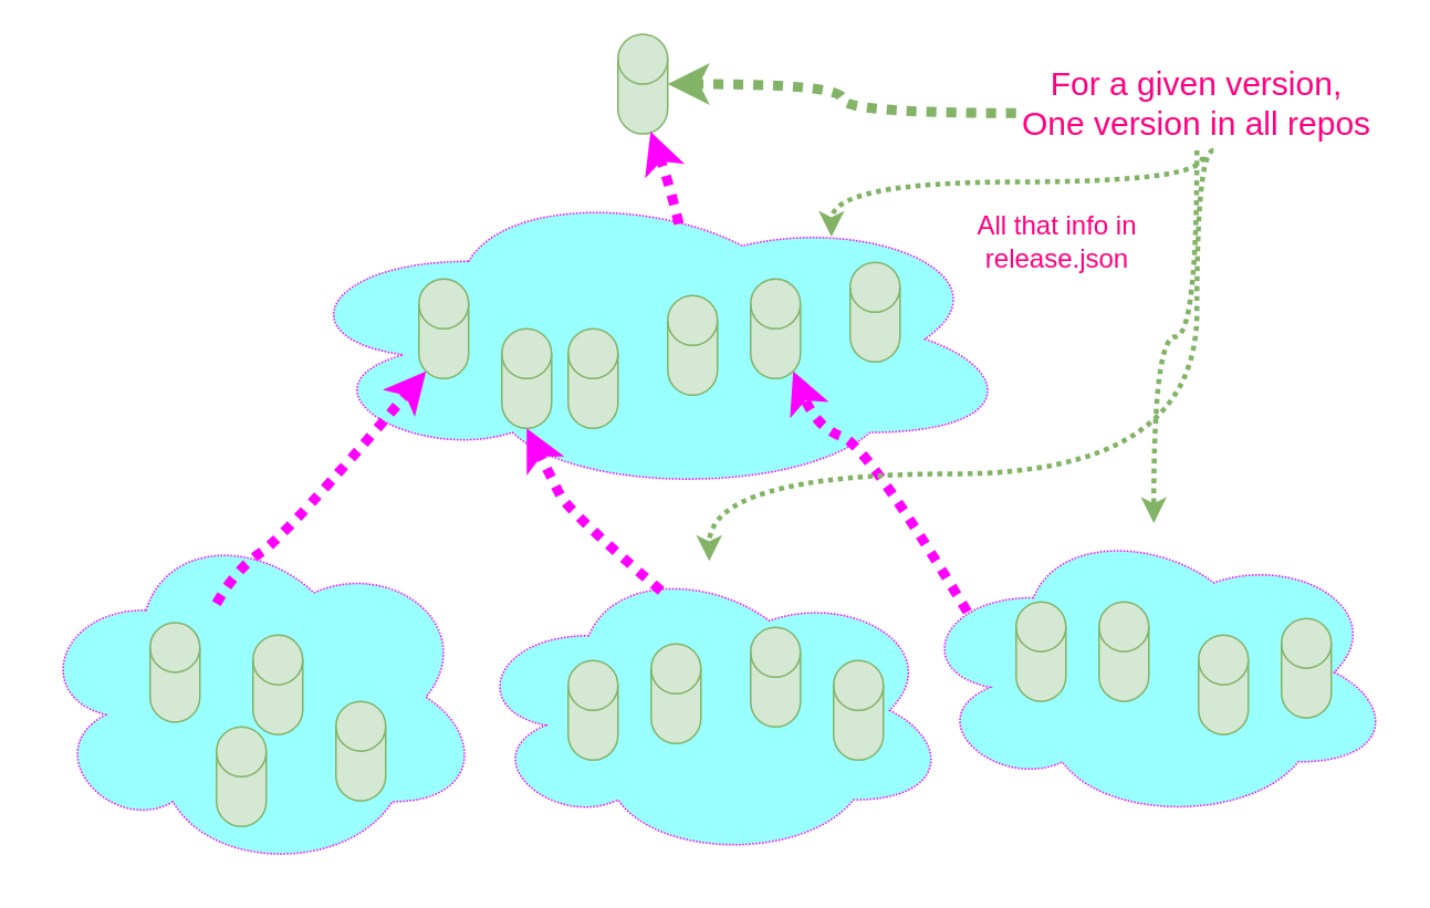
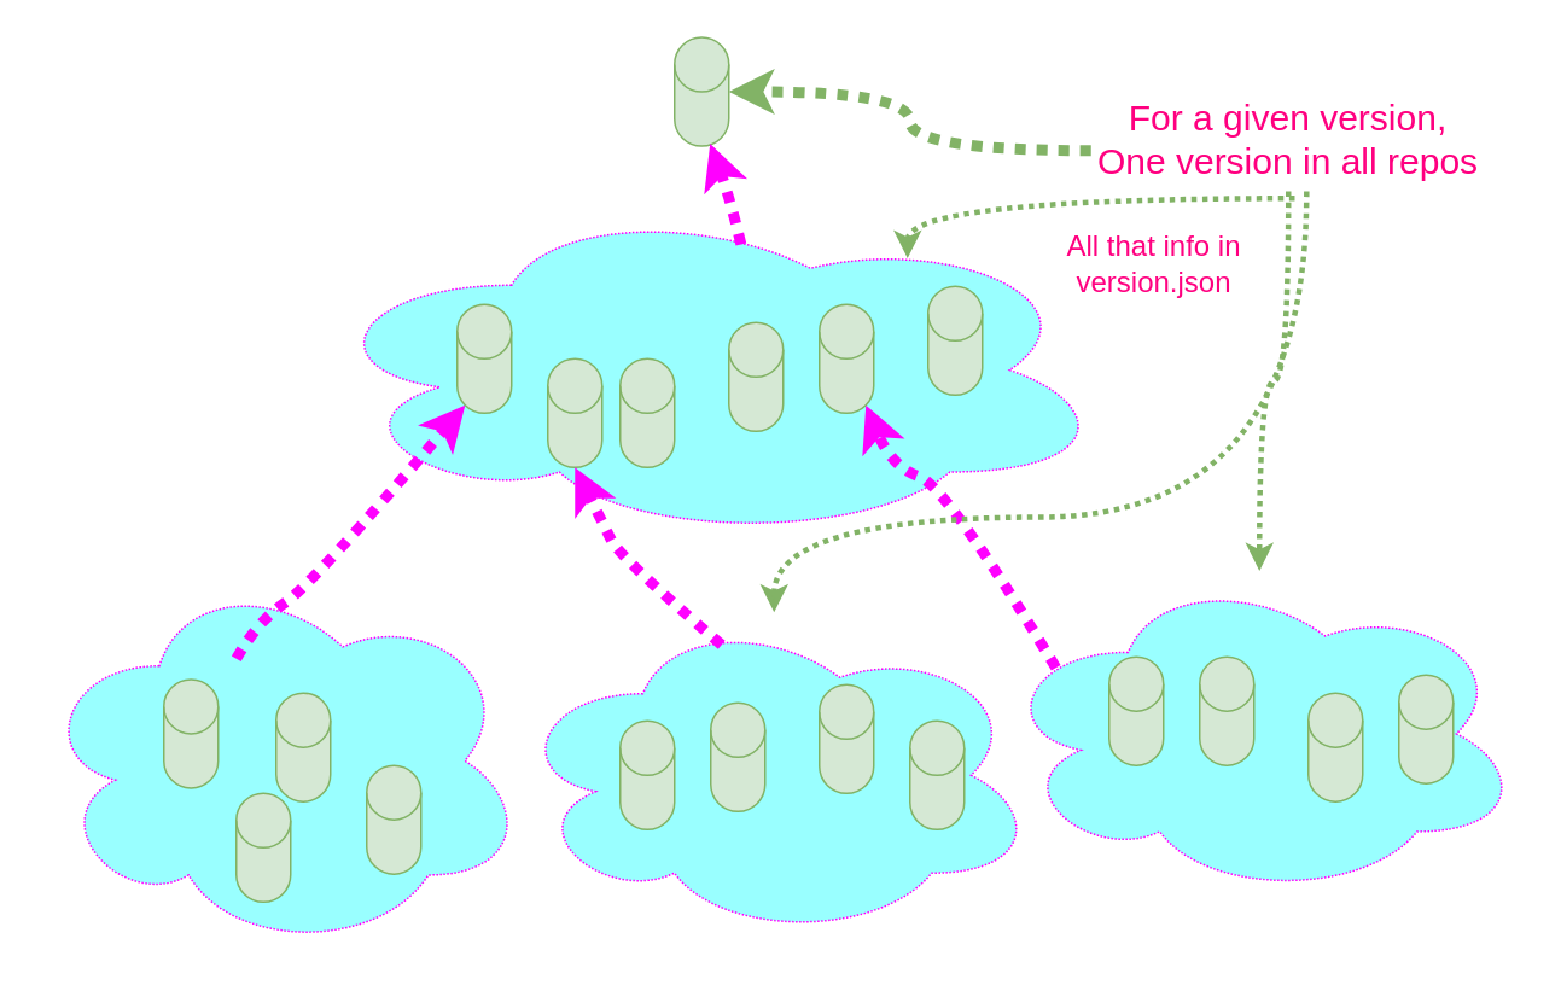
  <mxCell id="0" />
  <mxCell id="1" parent="0" />
- <mxCell id="2" value="&lt;font style=&quot;font-size: 16px&quot;&gt;All that info in release.json&lt;/font&gt;" style="text;html=1;strokeColor=none;fillColor=none;align=center;verticalAlign=middle;whiteSpace=wrap;rounded=0;dashed=1;dashPattern=1 1;fontSize=11;fontColor=#FF0080;" vertex="1" parent="1"><mxGeometry x="584" y="122.5" width="106" height="45" as="geometry" /></mxCell>
+ <mxCell id="2" value="&lt;font style=&quot;font-size: 16px&quot;&gt;All that info in version.json&lt;/font&gt;" style="text;html=1;strokeColor=none;fillColor=none;align=center;verticalAlign=middle;whiteSpace=wrap;rounded=0;dashed=1;dashPattern=1 1;fontSize=11;fontColor=#FF0080;" vertex="1" parent="1"><mxGeometry x="584" y="122.5" width="106" height="45" as="geometry" /></mxCell>
  <mxCell id="3" value="" style="ellipse;shape=cloud;whiteSpace=wrap;html=1;dashed=1;dashPattern=1 1;strokeColor=#FF00FF;fontSize=11;fontColor=#FF0080;fillColor=#99FFFF;" vertex="1" parent="1"><mxGeometry x="172" y="110" width="440" height="187.5" as="geometry" /></mxCell>
  <mxCell id="4" value="" style="ellipse;shape=cloud;whiteSpace=wrap;html=1;dashed=1;dashPattern=1 1;strokeColor=#FF00FF;fontSize=11;fontColor=#FF0080;fillColor=#99FFFF;" vertex="1" parent="1"><mxGeometry x="20" y="314.61" width="270" height="210" as="geometry" /></mxCell>
  <mxCell id="5" value="" style="ellipse;shape=cloud;whiteSpace=wrap;html=1;dashed=1;dashPattern=1 1;strokeColor=#FF00FF;fontSize=11;fontColor=#FF0080;fillColor=#99FFFF;" vertex="1" parent="1"><mxGeometry x="282" y="337.5" width="290" height="180" as="geometry" /></mxCell>
  <mxCell id="6" value="" style="ellipse;shape=cloud;whiteSpace=wrap;html=1;dashed=1;dashPattern=1 1;strokeColor=#FF00FF;fontSize=11;fontColor=#FF0080;fillColor=#99FFFF;" vertex="1" parent="1"><mxGeometry x="550" y="314.61" width="290" height="180" as="geometry" /></mxCell>
  <mxCell id="7" value="" style="shape=cylinder3;whiteSpace=wrap;html=1;boundedLbl=1;backgroundOutline=1;size=15;fillColor=#d5e8d4;strokeColor=#82b366;" vertex="1" parent="1"><mxGeometry x="372" y="20" width="30" height="60" as="geometry" /></mxCell>
  <mxCell id="8" value="" style="shape=cylinder3;whiteSpace=wrap;html=1;boundedLbl=1;backgroundOutline=1;size=15;fillColor=#d5e8d4;strokeColor=#82b366;" vertex="1" parent="1"><mxGeometry x="662" y="362.11" width="30" height="60" as="geometry" /></mxCell>
  <mxCell id="9" value="" style="shape=cylinder3;whiteSpace=wrap;html=1;boundedLbl=1;backgroundOutline=1;size=15;fillColor=#d5e8d4;strokeColor=#82b366;" vertex="1" parent="1"><mxGeometry x="402" y="177.5" width="30" height="60" as="geometry" /></mxCell>
  <mxCell id="10" value="" style="shape=cylinder3;whiteSpace=wrap;html=1;boundedLbl=1;backgroundOutline=1;size=15;fillColor=#d5e8d4;strokeColor=#82b366;" vertex="1" parent="1"><mxGeometry x="512" y="157.5" width="30" height="60" as="geometry" /></mxCell>
  <mxCell id="11" value="" style="shape=cylinder3;whiteSpace=wrap;html=1;boundedLbl=1;backgroundOutline=1;size=15;fillColor=#d5e8d4;strokeColor=#82b366;" vertex="1" parent="1"><mxGeometry x="342" y="197.5" width="30" height="60" as="geometry" /></mxCell>
  <mxCell id="12" value="" style="shape=cylinder3;whiteSpace=wrap;html=1;boundedLbl=1;backgroundOutline=1;size=15;fillColor=#d5e8d4;strokeColor=#82b366;" vertex="1" parent="1"><mxGeometry x="452" y="167.5" width="30" height="60" as="geometry" /></mxCell>
  <mxCell id="13" value="" style="shape=cylinder3;whiteSpace=wrap;html=1;boundedLbl=1;backgroundOutline=1;size=15;fillColor=#d5e8d4;strokeColor=#82b366;" vertex="1" parent="1"><mxGeometry x="252" y="167.5" width="30" height="60" as="geometry" /></mxCell>
  <mxCell id="14" value="" style="shape=cylinder3;whiteSpace=wrap;html=1;boundedLbl=1;backgroundOutline=1;size=15;fillColor=#d5e8d4;strokeColor=#82b366;" vertex="1" parent="1"><mxGeometry x="722" y="382.11" width="30" height="60" as="geometry" /></mxCell>
  <mxCell id="15" value="" style="shape=cylinder3;whiteSpace=wrap;html=1;boundedLbl=1;backgroundOutline=1;size=15;fillColor=#d5e8d4;strokeColor=#82b366;" vertex="1" parent="1"><mxGeometry x="772" y="372.11" width="30" height="60" as="geometry" /></mxCell>
  <mxCell id="16" value="" style="shape=cylinder3;whiteSpace=wrap;html=1;boundedLbl=1;backgroundOutline=1;size=15;fillColor=#d5e8d4;strokeColor=#82b366;" vertex="1" parent="1"><mxGeometry x="612" y="362.11" width="30" height="60" as="geometry" /></mxCell>
  <mxCell id="17" value="" style="shape=cylinder3;whiteSpace=wrap;html=1;boundedLbl=1;backgroundOutline=1;size=15;fillColor=#d5e8d4;strokeColor=#82b366;" vertex="1" parent="1"><mxGeometry x="342" y="397.5" width="30" height="60" as="geometry" /></mxCell>
  <mxCell id="18" value="" style="shape=cylinder3;whiteSpace=wrap;html=1;boundedLbl=1;backgroundOutline=1;size=15;fillColor=#d5e8d4;strokeColor=#82b366;" vertex="1" parent="1"><mxGeometry x="502" y="397.5" width="30" height="60" as="geometry" /></mxCell>
  <mxCell id="19" value="" style="shape=cylinder3;whiteSpace=wrap;html=1;boundedLbl=1;backgroundOutline=1;size=15;fillColor=#d5e8d4;strokeColor=#82b366;" vertex="1" parent="1"><mxGeometry x="452" y="377.5" width="30" height="60" as="geometry" /></mxCell>
  <mxCell id="20" value="" style="shape=cylinder3;whiteSpace=wrap;html=1;boundedLbl=1;backgroundOutline=1;size=15;fillColor=#d5e8d4;strokeColor=#82b366;" vertex="1" parent="1"><mxGeometry x="392" y="387.5" width="30" height="60" as="geometry" /></mxCell>
  <mxCell id="21" value="" style="shape=cylinder3;whiteSpace=wrap;html=1;boundedLbl=1;backgroundOutline=1;size=15;fillColor=#d5e8d4;strokeColor=#82b366;" vertex="1" parent="1"><mxGeometry x="202" y="422.11" width="30" height="60" as="geometry" /></mxCell>
  <mxCell id="22" value="" style="shape=cylinder3;whiteSpace=wrap;html=1;boundedLbl=1;backgroundOutline=1;size=15;fillColor=#d5e8d4;strokeColor=#82b366;" vertex="1" parent="1"><mxGeometry x="130" y="437.5" width="30" height="60" as="geometry" /></mxCell>
  <mxCell id="23" value="" style="shape=cylinder3;whiteSpace=wrap;html=1;boundedLbl=1;backgroundOutline=1;size=15;fillColor=#d5e8d4;strokeColor=#82b366;" vertex="1" parent="1"><mxGeometry x="302" y="197.5" width="30" height="60" as="geometry" /></mxCell>
  <mxCell id="24" value="" style="shape=cylinder3;whiteSpace=wrap;html=1;boundedLbl=1;backgroundOutline=1;size=15;fillColor=#d5e8d4;strokeColor=#82b366;" vertex="1" parent="1"><mxGeometry x="90" y="374.61" width="30" height="60" as="geometry" /></mxCell>
  <mxCell id="25" value="" style="shape=cylinder3;whiteSpace=wrap;html=1;boundedLbl=1;backgroundOutline=1;size=15;fillColor=#d5e8d4;strokeColor=#82b366;" vertex="1" parent="1"><mxGeometry x="152" y="382.11" width="30" height="60" as="geometry" /></mxCell>
  <mxCell id="26" value="" style="curved=1;endArrow=classic;html=1;strokeWidth=6;fontSize=11;fontColor=#FF0080;exitX=0.4;exitY=0.1;exitDx=0;exitDy=0;exitPerimeter=0;fillColor=#f8cecc;dashed=1;dashPattern=1 1;strokeColor=#FF00FF;entryX=0.145;entryY=1;entryDx=0;entryDy=-4.35;entryPerimeter=0;" edge="1" parent="1" target="13"><mxGeometry width="50" height="50" relative="1" as="geometry"><mxPoint x="130" y="363.11" as="sourcePoint" /><mxPoint x="252" y="280" as="targetPoint" /><Array as="points"><mxPoint x="142" y="342.11" /><mxPoint x="172" y="322.11" /></Array></mxGeometry></mxCell>
  <mxCell id="27" value="" style="curved=1;endArrow=classic;html=1;strokeWidth=6;fontSize=11;fontColor=#FF0080;exitX=0.4;exitY=0.1;exitDx=0;exitDy=0;exitPerimeter=0;fillColor=#f8cecc;dashed=1;dashPattern=1 1;strokeColor=#FF00FF;entryX=0.5;entryY=1;entryDx=0;entryDy=0;entryPerimeter=0;" edge="1" parent="1" source="5" target="23"><mxGeometry width="50" height="50" relative="1" as="geometry"><mxPoint x="140" y="298.5" as="sourcePoint" /><mxPoint x="262" y="215.395" as="targetPoint" /><Array as="points"><mxPoint x="342" y="307.5" /><mxPoint x="332" y="287.5" /></Array></mxGeometry></mxCell>
  <mxCell id="28" value="" style="curved=1;endArrow=classic;html=1;strokeWidth=6;fontSize=11;fontColor=#FF0080;exitX=0.078;exitY=0.367;exitDx=0;exitDy=0;exitPerimeter=0;fillColor=#f8cecc;dashed=1;dashPattern=1 1;strokeColor=#FF00FF;entryX=0.855;entryY=1;entryDx=0;entryDy=-4.35;entryPerimeter=0;" edge="1" parent="1" target="12"><mxGeometry width="50" height="50" relative="1" as="geometry"><mxPoint x="582.62" y="368.17" as="sourcePoint" /><mxPoint x="327" y="267.5" as="targetPoint" /><Array as="points"><mxPoint x="522" y="267.5" /><mxPoint x="492" y="257.5" /></Array></mxGeometry></mxCell>
  <mxCell id="29" value="" style="curved=1;endArrow=classic;html=1;strokeWidth=6;fontSize=11;fontColor=#FF0080;exitX=0.538;exitY=0.13;exitDx=0;exitDy=0;exitPerimeter=0;fillColor=#f8cecc;dashed=1;dashPattern=1 1;strokeColor=#FF00FF;entryX=0.655;entryY=0.978;entryDx=0;entryDy=0;entryPerimeter=0;" edge="1" parent="1" source="3" target="7"><mxGeometry width="50" height="50" relative="1" as="geometry"><mxPoint x="406" y="338" as="sourcePoint" /><mxPoint x="325" y="240" as="targetPoint" /><Array as="points"><mxPoint x="403" y="110" /></Array></mxGeometry></mxCell>
  <mxCell id="30" style="edgeStyle=orthogonalEdgeStyle;rounded=0;orthogonalLoop=1;jettySize=auto;html=1;entryX=1;entryY=0.5;entryDx=0;entryDy=0;entryPerimeter=0;dashed=1;dashPattern=1 1;strokeColor=#82b366;strokeWidth=6;fontSize=11;fontColor=#FF0080;fillColor=#d5e8d4;curved=1;" edge="1" parent="1" source="32" target="7"><mxGeometry relative="1" as="geometry" /></mxCell>
  <mxCell id="31" style="edgeStyle=orthogonalEdgeStyle;curved=1;rounded=0;orthogonalLoop=1;jettySize=auto;html=1;dashed=1;dashPattern=1 1;strokeColor=#82b366;strokeWidth=3;fontSize=11;fontColor=#FF0080;fillColor=#d5e8d4;" edge="1" parent="1" source="32" target="6"><mxGeometry relative="1" as="geometry"><mxPoint x="630" y="185" as="targetPoint" /></mxGeometry></mxCell>
- <mxCell id="32" value="&lt;div style=&quot;font-size: 20px&quot;&gt;For a given version, &lt;br&gt;One version in all repos&lt;br&gt;&lt;/div&gt;&lt;div&gt;&lt;br&gt;&lt;/div&gt;" style="text;html=1;strokeColor=none;fillColor=none;align=center;verticalAlign=middle;whiteSpace=wrap;rounded=0;dashed=1;dashPattern=1 1;fontSize=11;fontColor=#FF0080;" vertex="1" parent="1"><mxGeometry x="612" y="45" width="218" height="45" as="geometry" /></mxCell>
+ <mxCell id="32" value="&lt;div style=&quot;font-size: 20px&quot;&gt;For a given version, &lt;br&gt;One version in all repos&lt;br&gt;&lt;/div&gt;&lt;div&gt;&lt;br&gt;&lt;/div&gt;" style="text;html=1;strokeColor=none;fillColor=none;align=center;verticalAlign=middle;whiteSpace=wrap;rounded=0;dashed=1;dashPattern=1 1;fontSize=11;fontColor=#FF0080;" vertex="1" parent="1"><mxGeometry x="602" y="60" width="218" height="45" as="geometry" /></mxCell>
  <mxCell id="33" style="edgeStyle=orthogonalEdgeStyle;curved=1;rounded=0;orthogonalLoop=1;jettySize=auto;html=1;dashed=1;dashPattern=1 1;strokeColor=#82b366;strokeWidth=3;fontSize=11;fontColor=#FF0080;fillColor=#d5e8d4;exitX=0.516;exitY=1.086;exitDx=0;exitDy=0;exitPerimeter=0;entryX=0.747;entryY=0.171;entryDx=0;entryDy=0;entryPerimeter=0;" edge="1" parent="1" source="32" target="3"><mxGeometry relative="1" as="geometry"><mxPoint x="705" y="324.61" as="targetPoint" /><mxPoint x="721" y="115" as="sourcePoint" /><Array as="points"><mxPoint x="501" y="109" /></Array></mxGeometry></mxCell>
  <mxCell id="34" style="edgeStyle=orthogonalEdgeStyle;curved=1;rounded=0;orthogonalLoop=1;jettySize=auto;html=1;dashed=1;dashPattern=1 1;strokeColor=#82b366;strokeWidth=3;fontSize=11;fontColor=#FF0080;fillColor=#d5e8d4;exitX=0.546;exitY=1;exitDx=0;exitDy=0;exitPerimeter=0;" edge="1" parent="1" source="32" target="5"><mxGeometry relative="1" as="geometry"><mxPoint x="705" y="324.61" as="targetPoint" /><mxPoint x="721" y="115" as="sourcePoint" /><Array as="points"><mxPoint x="721" y="285" /><mxPoint x="427" y="285" /></Array></mxGeometry></mxCell>
